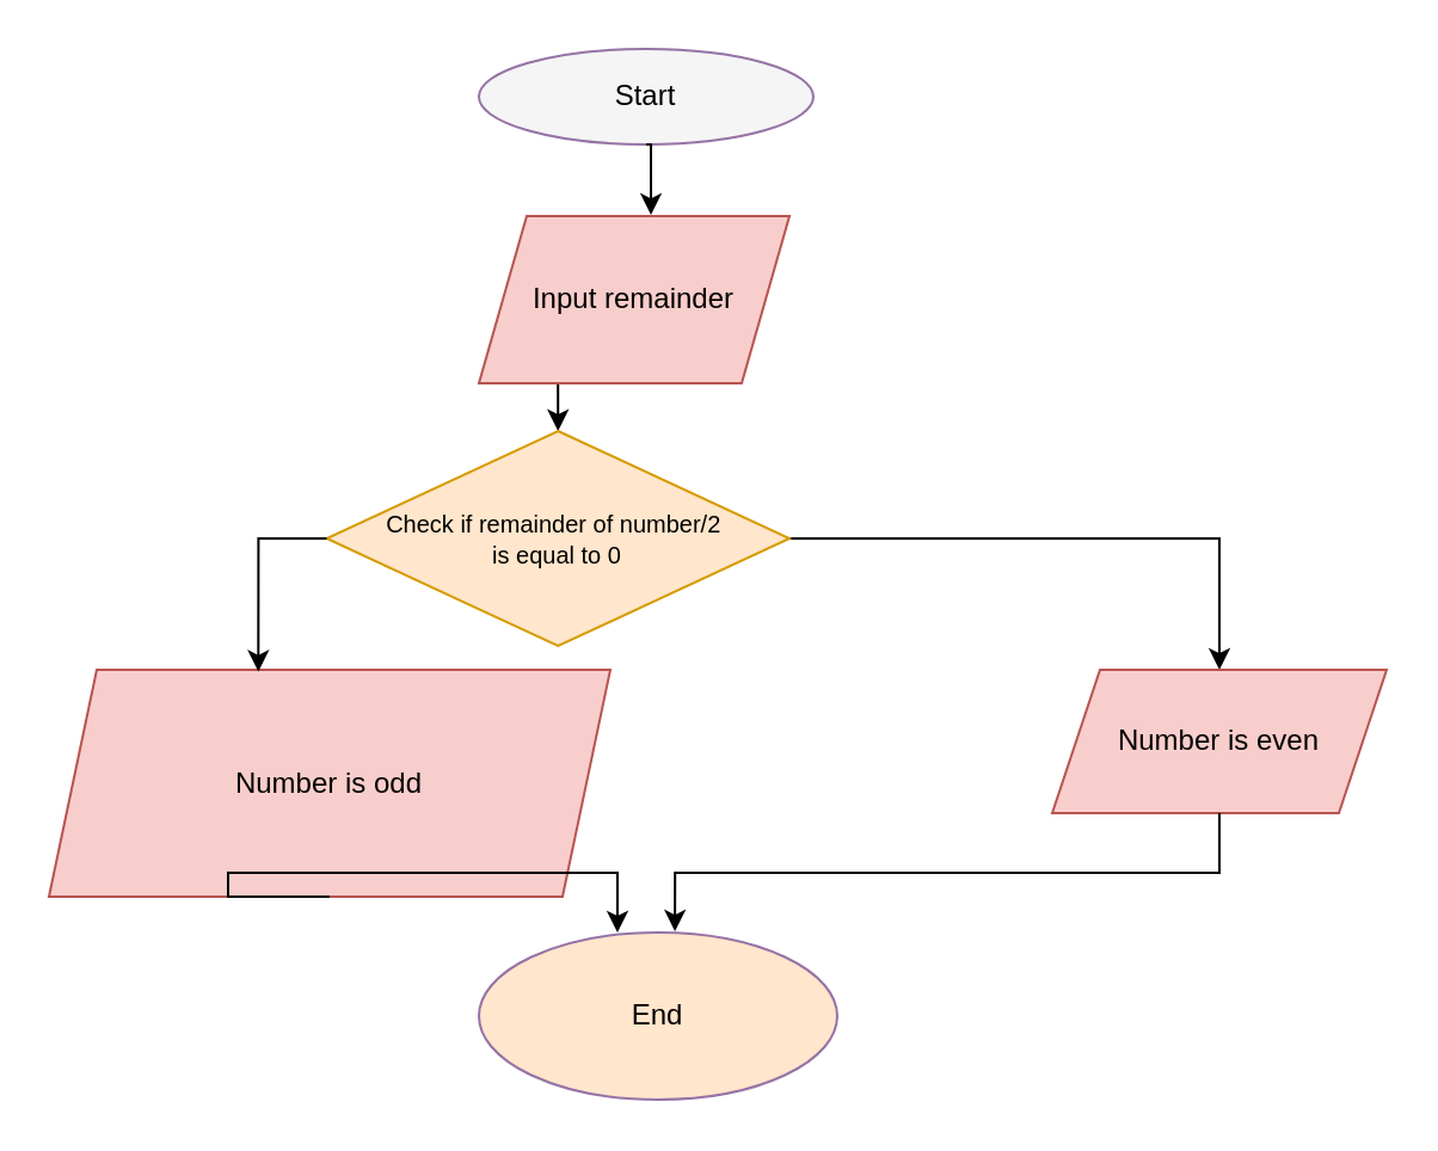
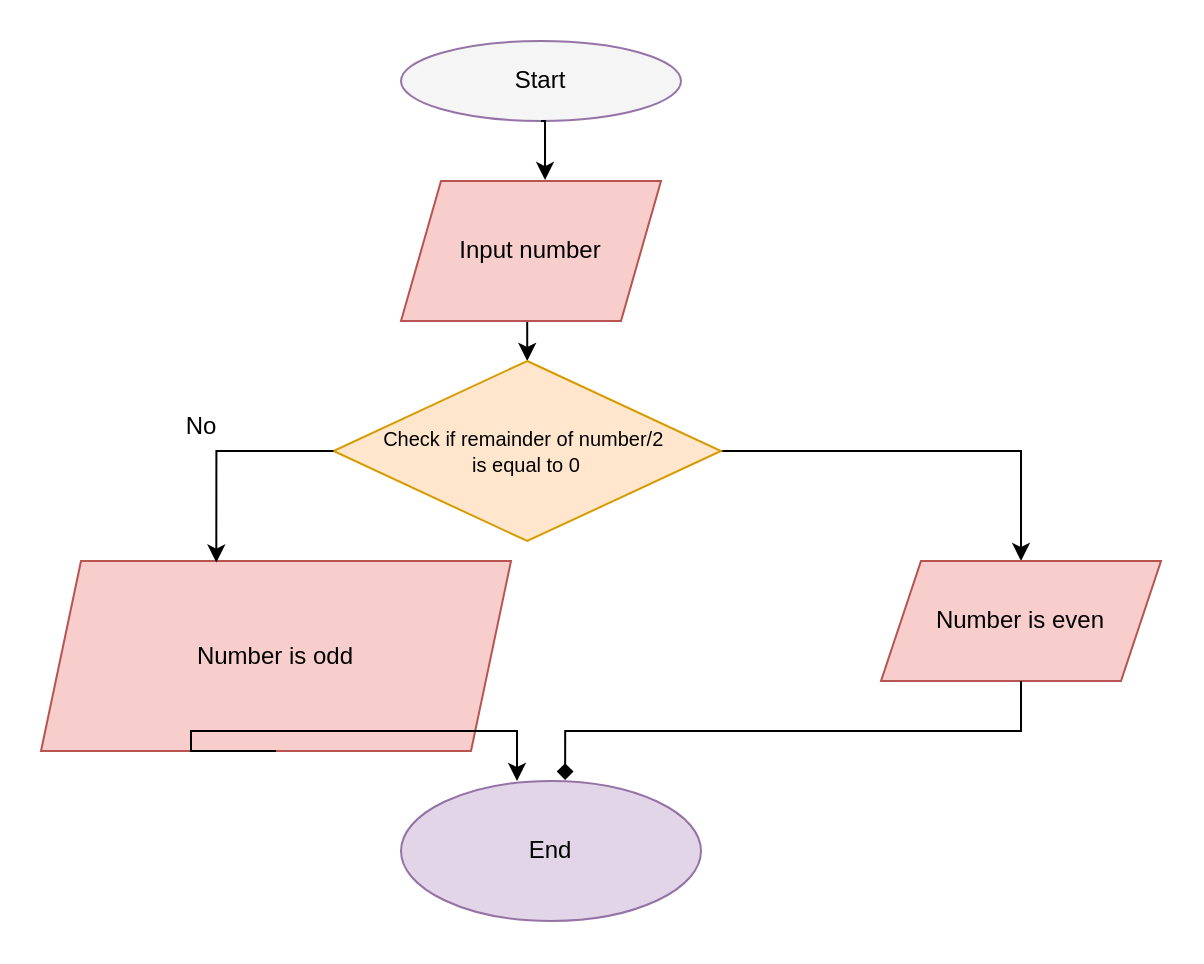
  <mxCell id="0" />
  <mxCell id="1" parent="0" />
  <mxCell id="2" value="Start" style="ellipse;whiteSpace=wrap;html=1;fillColor=#f5f5f5;strokeColor=#9673a6;" vertex="1" parent="1"><mxGeometry x="200" y="20" width="140" height="40" as="geometry" /></mxCell>
  <mxCell id="3" style="edgeStyle=orthogonalEdgeStyle;rounded=0;orthogonalLoop=1;jettySize=auto;html=1;exitX=0.5;exitY=1;exitDx=0;exitDy=0;entryX=0.5;entryY=0;entryDx=0;entryDy=0;" edge="1" parent="1" source="4" target="6"><mxGeometry relative="1" as="geometry" /></mxCell>
- <mxCell id="4" value="Input remainder" style="shape=parallelogram;perimeter=parallelogramPerimeter;whiteSpace=wrap;html=1;fixedSize=1;fillColor=#f8cecc;strokeColor=#b85450;" vertex="1" parent="1"><mxGeometry x="200" y="90" width="130" height="70" as="geometry" /></mxCell>
+ <mxCell id="4" value="Input number" style="shape=parallelogram;perimeter=parallelogramPerimeter;whiteSpace=wrap;html=1;fixedSize=1;fillColor=#f8cecc;strokeColor=#b85450;" vertex="1" parent="1"><mxGeometry x="200" y="90" width="130" height="70" as="geometry" /></mxCell>
  <mxCell id="5" style="edgeStyle=orthogonalEdgeStyle;rounded=0;orthogonalLoop=1;jettySize=auto;html=1;exitX=1;exitY=0.5;exitDx=0;exitDy=0;entryX=0.5;entryY=0;entryDx=0;entryDy=0;" edge="1" parent="1" source="6" target="7"><mxGeometry relative="1" as="geometry" /></mxCell>
- <mxCell id="6" value="&lt;font style=&quot;font-size: 10px;&quot;&gt;Check if remainder of number/2&amp;nbsp;&lt;/font&gt;&lt;div style=&quot;font-size: 10px;&quot;&gt;&lt;font style=&quot;font-size: 10px;&quot;&gt;is equal to 0&lt;/font&gt;&lt;/div&gt;" style="rhombus;whiteSpace=wrap;html=1;fillColor=#ffe6cc;strokeColor=#d79b00;" vertex="1" parent="1"><mxGeometry x="136.25" y="180" width="193.75" height="90" as="geometry" /></mxCell>
+ <mxCell id="6" value="&lt;font style=&quot;font-size: 10px;&quot;&gt;Check if remainder of number/2&amp;nbsp;&lt;/font&gt;&lt;div style=&quot;font-size: 10px;&quot;&gt;&lt;font style=&quot;font-size: 10px;&quot;&gt;is equal to 0&lt;/font&gt;&lt;/div&gt;" style="rhombus;whiteSpace=wrap;html=1;fillColor=#ffe6cc;strokeColor=#d79b00;" vertex="1" parent="1"><mxGeometry x="166.25" y="180" width="193.75" height="90" as="geometry" /></mxCell>
  <mxCell id="7" value="Number is even" style="shape=parallelogram;perimeter=parallelogramPerimeter;whiteSpace=wrap;html=1;fixedSize=1;fillColor=#f8cecc;strokeColor=#b85450;" vertex="1" parent="1"><mxGeometry x="440" y="280" width="140" height="60" as="geometry" /></mxCell>
+ <mxCell id="8" value="No" style="text;html=1;align=center;verticalAlign=middle;resizable=0;points=[];autosize=1;strokeColor=none;fillColor=none;" vertex="1" parent="1"><mxGeometry x="79.5" y="198" width="40" height="30" as="geometry" /></mxCell>
  <mxCell id="9" value="Number is odd" style="shape=parallelogram;perimeter=parallelogramPerimeter;whiteSpace=wrap;html=1;fixedSize=1;fillColor=#f8cecc;strokeColor=#b85450;" vertex="1" parent="1"><mxGeometry x="20" y="280" width="235" height="95" as="geometry" /></mxCell>
  <mxCell id="10" style="edgeStyle=orthogonalEdgeStyle;rounded=0;orthogonalLoop=1;jettySize=auto;html=1;exitX=0;exitY=0.5;exitDx=0;exitDy=0;entryX=0.373;entryY=0.008;entryDx=0;entryDy=0;entryPerimeter=0;" edge="1" parent="1" source="6" target="9"><mxGeometry relative="1" as="geometry" /></mxCell>
- <mxCell id="11" value="End" style="ellipse;whiteSpace=wrap;html=1;fillColor=#ffe6cc;strokeColor=#9673a6;" vertex="1" parent="1"><mxGeometry x="200" y="390" width="150" height="70" as="geometry" /></mxCell>
- <mxCell id="12" style="edgeStyle=orthogonalEdgeStyle;rounded=0;orthogonalLoop=1;jettySize=auto;html=1;exitX=0.5;exitY=1;exitDx=0;exitDy=0;entryX=0.547;entryY=-0.007;entryDx=0;entryDy=0;entryPerimeter=0;" edge="1" parent="1" source="7" target="11"><mxGeometry relative="1" as="geometry" /></mxCell>
+ <mxCell id="11" value="End" style="ellipse;whiteSpace=wrap;html=1;fillColor=#e1d5e7;strokeColor=#9673a6;" vertex="1" parent="1"><mxGeometry x="200" y="390" width="150" height="70" as="geometry" /></mxCell>
+ <mxCell id="12" style="edgeStyle=orthogonalEdgeStyle;rounded=0;orthogonalLoop=1;jettySize=auto;html=1;exitX=0.5;exitY=1;exitDx=0;exitDy=0;entryX=0.547;entryY=-0.007;entryDx=0;entryDy=0;entryPerimeter=0;endArrow=diamond;" edge="1" parent="1" source="7" target="11"><mxGeometry relative="1" as="geometry" /></mxCell>
  <mxCell id="13" style="edgeStyle=orthogonalEdgeStyle;rounded=0;orthogonalLoop=1;jettySize=auto;html=1;exitX=0.5;exitY=1;exitDx=0;exitDy=0;" edge="1" parent="1" source="9"><mxGeometry relative="1" as="geometry"><mxPoint x="258" y="390" as="targetPoint" /><Array as="points"><mxPoint x="95" y="365" /><mxPoint x="258" y="365" /></Array></mxGeometry></mxCell>
  <mxCell id="14" style="edgeStyle=orthogonalEdgeStyle;rounded=0;orthogonalLoop=1;jettySize=auto;html=1;exitX=0.5;exitY=1;exitDx=0;exitDy=0;entryX=0.554;entryY=-0.007;entryDx=0;entryDy=0;entryPerimeter=0;" edge="1" parent="1" source="2" target="4"><mxGeometry relative="1" as="geometry" /></mxCell>
